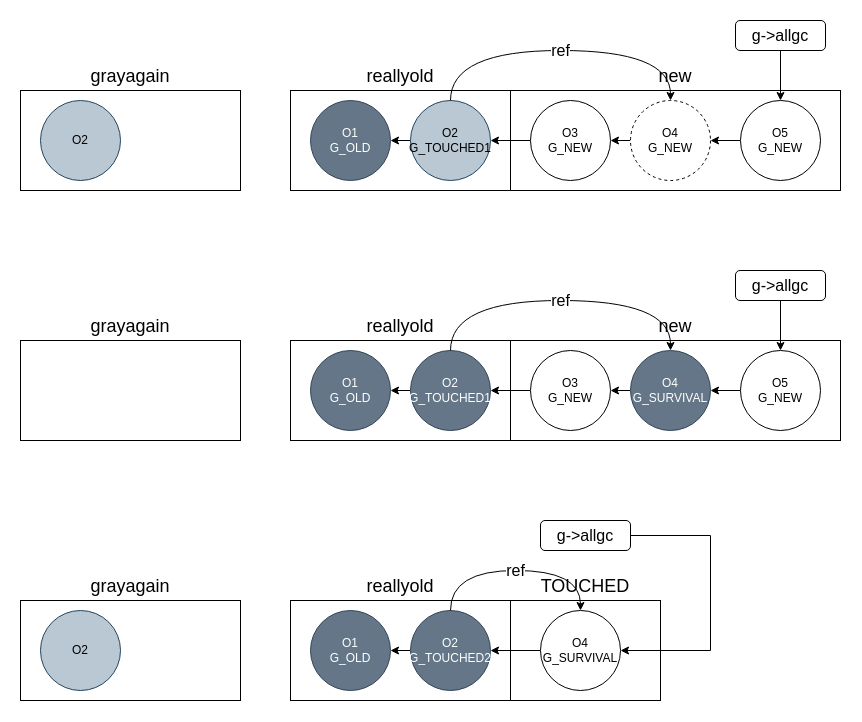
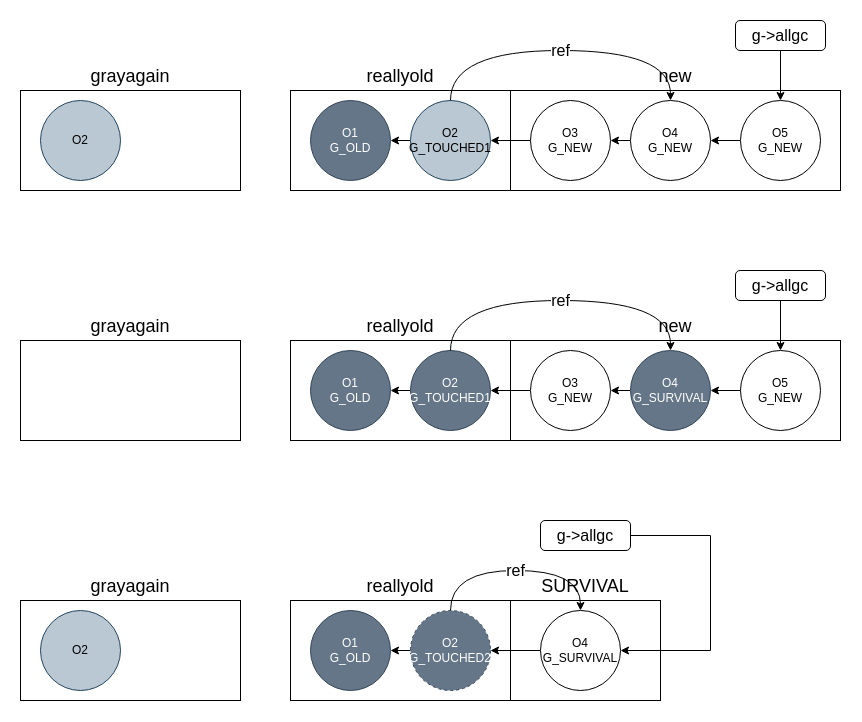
  <mxCell id="0" />
  <mxCell id="1" parent="0" />
  <mxCell id="2" value="&lt;font style=&quot;font-size: 18px;&quot;&gt;reallyold&lt;/font&gt;" style="rounded=0;whiteSpace=wrap;html=1;labelPosition=center;verticalLabelPosition=top;align=center;verticalAlign=bottom;" parent="1" vertex="1"><mxGeometry x="290" y="90" width="220" height="100" as="geometry" /></mxCell>
  <mxCell id="3" value="O1&lt;br&gt;G_OLD" style="ellipse;whiteSpace=wrap;html=1;aspect=fixed;fillColor=#647687;fontColor=#ffffff;strokeColor=#314354;" parent="1" vertex="1"><mxGeometry x="310" y="100" width="80" height="80" as="geometry" /></mxCell>
  <mxCell id="4" style="edgeStyle=orthogonalEdgeStyle;rounded=0;orthogonalLoop=1;jettySize=auto;html=1;exitX=0;exitY=0.5;exitDx=0;exitDy=0;entryX=1;entryY=0.5;entryDx=0;entryDy=0;" parent="1" source="5" target="3" edge="1"><mxGeometry relative="1" as="geometry" /></mxCell>
  <mxCell id="5" value="O2&lt;br&gt;G_TOUCHED1" style="ellipse;whiteSpace=wrap;html=1;aspect=fixed;fillColor=#bac8d3;strokeColor=#23445d;" parent="1" vertex="1"><mxGeometry x="410" y="100" width="80" height="80" as="geometry" /></mxCell>
  <mxCell id="6" value="&lt;font style=&quot;font-size: 16px;&quot;&gt;g-&amp;gt;allgc&lt;/font&gt;" style="rounded=1;whiteSpace=wrap;html=1;" parent="1" vertex="1"><mxGeometry x="735" y="20" width="90" height="30" as="geometry" /></mxCell>
  <mxCell id="7" value="&lt;font style=&quot;font-size: 18px;&quot;&gt;new&lt;/font&gt;" style="rounded=0;whiteSpace=wrap;html=1;labelPosition=center;verticalLabelPosition=top;align=center;verticalAlign=bottom;" vertex="1" parent="1"><mxGeometry x="510" y="90" width="330" height="100" as="geometry" /></mxCell>
  <mxCell id="8" style="edgeStyle=orthogonalEdgeStyle;rounded=0;orthogonalLoop=1;jettySize=auto;html=1;exitX=0;exitY=0.5;exitDx=0;exitDy=0;" edge="1" parent="1" source="9" target="5"><mxGeometry relative="1" as="geometry" /></mxCell>
  <mxCell id="9" value="O3&lt;br&gt;G_NEW" style="ellipse;whiteSpace=wrap;html=1;aspect=fixed;" vertex="1" parent="1"><mxGeometry x="530" y="100" width="80" height="80" as="geometry" /></mxCell>
  <mxCell id="10" style="edgeStyle=orthogonalEdgeStyle;rounded=0;orthogonalLoop=1;jettySize=auto;html=1;exitX=0;exitY=0.5;exitDx=0;exitDy=0;entryX=1;entryY=0.5;entryDx=0;entryDy=0;" edge="1" parent="1" source="11" target="9"><mxGeometry relative="1" as="geometry" /></mxCell>
- <mxCell id="11" value="O4&lt;br&gt;G_NEW" style="ellipse;whiteSpace=wrap;html=1;aspect=fixed;dashed=1;" vertex="1" parent="1"><mxGeometry x="630" y="100" width="80" height="80" as="geometry" /></mxCell>
+ <mxCell id="11" value="O4&lt;br&gt;G_NEW" style="ellipse;whiteSpace=wrap;html=1;aspect=fixed;" vertex="1" parent="1"><mxGeometry x="630" y="100" width="80" height="80" as="geometry" /></mxCell>
  <mxCell id="12" style="edgeStyle=orthogonalEdgeStyle;rounded=0;orthogonalLoop=1;jettySize=auto;html=1;exitX=0;exitY=0.5;exitDx=0;exitDy=0;" edge="1" parent="1" source="13" target="11"><mxGeometry relative="1" as="geometry" /></mxCell>
  <mxCell id="13" value="O5&lt;br&gt;G_NEW" style="ellipse;whiteSpace=wrap;html=1;aspect=fixed;" vertex="1" parent="1"><mxGeometry x="740" y="100" width="80" height="80" as="geometry" /></mxCell>
  <mxCell id="14" style="edgeStyle=orthogonalEdgeStyle;rounded=0;orthogonalLoop=1;jettySize=auto;html=1;exitX=0.5;exitY=1;exitDx=0;exitDy=0;entryX=0.5;entryY=0;entryDx=0;entryDy=0;" edge="1" parent="1" source="6" target="13"><mxGeometry relative="1" as="geometry" /></mxCell>
  <mxCell id="15" value="&lt;font style=&quot;font-size: 18px;&quot;&gt;reallyold&lt;/font&gt;" style="rounded=0;whiteSpace=wrap;html=1;labelPosition=center;verticalLabelPosition=top;align=center;verticalAlign=bottom;" vertex="1" parent="1"><mxGeometry x="290" y="340" width="220" height="100" as="geometry" /></mxCell>
  <mxCell id="16" value="O1&lt;br&gt;G_OLD" style="ellipse;whiteSpace=wrap;html=1;aspect=fixed;fillColor=#647687;fontColor=#ffffff;strokeColor=#314354;" vertex="1" parent="1"><mxGeometry x="310" y="350" width="80" height="80" as="geometry" /></mxCell>
  <mxCell id="17" style="edgeStyle=orthogonalEdgeStyle;rounded=0;orthogonalLoop=1;jettySize=auto;html=1;exitX=0;exitY=0.5;exitDx=0;exitDy=0;entryX=1;entryY=0.5;entryDx=0;entryDy=0;" edge="1" parent="1" source="18" target="16"><mxGeometry relative="1" as="geometry" /></mxCell>
  <mxCell id="18" value="O2&lt;br&gt;G_TOUCHED1" style="ellipse;whiteSpace=wrap;html=1;aspect=fixed;fillColor=#647687;fontColor=#ffffff;strokeColor=#314354;" vertex="1" parent="1"><mxGeometry x="410" y="350" width="80" height="80" as="geometry" /></mxCell>
  <mxCell id="19" value="&lt;font style=&quot;font-size: 16px;&quot;&gt;g-&amp;gt;allgc&lt;/font&gt;" style="rounded=1;whiteSpace=wrap;html=1;" vertex="1" parent="1"><mxGeometry x="735" y="270" width="90" height="30" as="geometry" /></mxCell>
  <mxCell id="20" value="&lt;font style=&quot;font-size: 18px;&quot;&gt;new&lt;/font&gt;" style="rounded=0;whiteSpace=wrap;html=1;labelPosition=center;verticalLabelPosition=top;align=center;verticalAlign=bottom;" vertex="1" parent="1"><mxGeometry x="510" y="340" width="330" height="100" as="geometry" /></mxCell>
  <mxCell id="21" style="edgeStyle=orthogonalEdgeStyle;rounded=0;orthogonalLoop=1;jettySize=auto;html=1;exitX=0;exitY=0.5;exitDx=0;exitDy=0;" edge="1" parent="1" source="22" target="18"><mxGeometry relative="1" as="geometry" /></mxCell>
  <mxCell id="22" value="O3&lt;br&gt;G_NEW" style="ellipse;whiteSpace=wrap;html=1;aspect=fixed;" vertex="1" parent="1"><mxGeometry x="530" y="350" width="80" height="80" as="geometry" /></mxCell>
  <mxCell id="23" style="edgeStyle=orthogonalEdgeStyle;rounded=0;orthogonalLoop=1;jettySize=auto;html=1;exitX=0;exitY=0.5;exitDx=0;exitDy=0;entryX=1;entryY=0.5;entryDx=0;entryDy=0;" edge="1" parent="1" source="24" target="22"><mxGeometry relative="1" as="geometry" /></mxCell>
  <mxCell id="24" value="O4&lt;br&gt;G_SURVIVAL" style="ellipse;whiteSpace=wrap;html=1;aspect=fixed;fillColor=#647687;fontColor=#ffffff;strokeColor=#314354;" vertex="1" parent="1"><mxGeometry x="630" y="350" width="80" height="80" as="geometry" /></mxCell>
  <mxCell id="25" style="edgeStyle=orthogonalEdgeStyle;rounded=0;orthogonalLoop=1;jettySize=auto;html=1;exitX=0;exitY=0.5;exitDx=0;exitDy=0;" edge="1" parent="1" source="26" target="24"><mxGeometry relative="1" as="geometry" /></mxCell>
  <mxCell id="26" value="O5&lt;br&gt;G_NEW" style="ellipse;whiteSpace=wrap;html=1;aspect=fixed;" vertex="1" parent="1"><mxGeometry x="740" y="350" width="80" height="80" as="geometry" /></mxCell>
  <mxCell id="27" style="edgeStyle=orthogonalEdgeStyle;rounded=0;orthogonalLoop=1;jettySize=auto;html=1;exitX=0.5;exitY=1;exitDx=0;exitDy=0;entryX=0.5;entryY=0;entryDx=0;entryDy=0;" edge="1" parent="1" source="19" target="26"><mxGeometry relative="1" as="geometry" /></mxCell>
  <mxCell id="28" value="&lt;font style=&quot;font-size: 18px;&quot;&gt;reallyold&lt;/font&gt;" style="rounded=0;whiteSpace=wrap;html=1;labelPosition=center;verticalLabelPosition=top;align=center;verticalAlign=bottom;" vertex="1" parent="1"><mxGeometry x="290" y="600" width="220" height="100" as="geometry" /></mxCell>
  <mxCell id="29" value="O1&lt;br&gt;G_OLD" style="ellipse;whiteSpace=wrap;html=1;aspect=fixed;fillColor=#647687;fontColor=#ffffff;strokeColor=#314354;" vertex="1" parent="1"><mxGeometry x="310" y="610" width="80" height="80" as="geometry" /></mxCell>
  <mxCell id="30" style="edgeStyle=orthogonalEdgeStyle;rounded=0;orthogonalLoop=1;jettySize=auto;html=1;exitX=0;exitY=0.5;exitDx=0;exitDy=0;entryX=1;entryY=0.5;entryDx=0;entryDy=0;" edge="1" parent="1" source="31" target="29"><mxGeometry relative="1" as="geometry" /></mxCell>
- <mxCell id="31" value="O2&lt;br&gt;G_TOUCHED2" style="ellipse;whiteSpace=wrap;html=1;aspect=fixed;fillColor=#647687;fontColor=#ffffff;strokeColor=#314354;" vertex="1" parent="1"><mxGeometry x="410" y="610" width="80" height="80" as="geometry" /></mxCell>
+ <mxCell id="31" value="O2&lt;br&gt;G_TOUCHED2" style="ellipse;whiteSpace=wrap;html=1;aspect=fixed;fillColor=#647687;fontColor=#ffffff;strokeColor=#314354;dashed=1;" vertex="1" parent="1"><mxGeometry x="410" y="610" width="80" height="80" as="geometry" /></mxCell>
  <mxCell id="32" value="&lt;font style=&quot;font-size: 16px;&quot;&gt;g-&amp;gt;allgc&lt;/font&gt;" style="rounded=1;whiteSpace=wrap;html=1;" vertex="1" parent="1"><mxGeometry x="540" y="520" width="90" height="30" as="geometry" /></mxCell>
- <mxCell id="33" value="&lt;font style=&quot;font-size: 18px;&quot;&gt;TOUCHED&lt;/font&gt;" style="rounded=0;whiteSpace=wrap;html=1;labelPosition=center;verticalLabelPosition=top;align=center;verticalAlign=bottom;" vertex="1" parent="1"><mxGeometry x="510" y="600" width="150" height="100" as="geometry" /></mxCell>
+ <mxCell id="33" value="&lt;font style=&quot;font-size: 18px;&quot;&gt;SURVIVAL&lt;/font&gt;" style="rounded=0;whiteSpace=wrap;html=1;labelPosition=center;verticalLabelPosition=top;align=center;verticalAlign=bottom;" vertex="1" parent="1"><mxGeometry x="510" y="600" width="150" height="100" as="geometry" /></mxCell>
  <mxCell id="34" style="edgeStyle=orthogonalEdgeStyle;rounded=0;orthogonalLoop=1;jettySize=auto;html=1;exitX=0;exitY=0.5;exitDx=0;exitDy=0;entryX=1;entryY=0.5;entryDx=0;entryDy=0;" edge="1" parent="1" source="35" target="31"><mxGeometry relative="1" as="geometry" /></mxCell>
  <mxCell id="35" value="O4&lt;br&gt;G_SURVIVAL" style="ellipse;whiteSpace=wrap;html=1;aspect=fixed;" vertex="1" parent="1"><mxGeometry x="540" y="610" width="80" height="80" as="geometry" /></mxCell>
  <mxCell id="36" style="edgeStyle=orthogonalEdgeStyle;rounded=0;orthogonalLoop=1;jettySize=auto;html=1;exitX=1;exitY=0.5;exitDx=0;exitDy=0;entryX=1;entryY=0.5;entryDx=0;entryDy=0;" edge="1" parent="1" source="32" target="35"><mxGeometry relative="1" as="geometry"><Array as="points"><mxPoint x="710" y="535" /><mxPoint x="710" y="650" /></Array></mxGeometry></mxCell>
  <mxCell id="37" value="&lt;font style=&quot;font-size: 16px;&quot;&gt;ref&lt;/font&gt;" style="edgeStyle=orthogonalEdgeStyle;rounded=0;orthogonalLoop=1;jettySize=auto;html=1;exitX=0.5;exitY=0;exitDx=0;exitDy=0;entryX=0.5;entryY=0;entryDx=0;entryDy=0;curved=1;" edge="1" parent="1" source="31" target="35"><mxGeometry relative="1" as="geometry"><Array as="points"><mxPoint x="450" y="570" /><mxPoint x="580" y="570" /></Array></mxGeometry></mxCell>
  <mxCell id="38" value="&lt;font style=&quot;font-size: 16px;&quot;&gt;ref&lt;/font&gt;" style="edgeStyle=orthogonalEdgeStyle;rounded=0;orthogonalLoop=1;jettySize=auto;html=1;exitX=0.5;exitY=0;exitDx=0;exitDy=0;entryX=0.5;entryY=0;entryDx=0;entryDy=0;curved=1;" edge="1" parent="1" source="18" target="24"><mxGeometry relative="1" as="geometry"><Array as="points"><mxPoint x="450" y="300" /><mxPoint x="670" y="300" /></Array></mxGeometry></mxCell>
  <mxCell id="39" value="&lt;font style=&quot;font-size: 16px;&quot;&gt;ref&lt;/font&gt;" style="edgeStyle=orthogonalEdgeStyle;rounded=0;orthogonalLoop=1;jettySize=auto;html=1;exitX=0.5;exitY=0;exitDx=0;exitDy=0;entryX=0.5;entryY=0;entryDx=0;entryDy=0;curved=1;" edge="1" parent="1" source="5" target="11"><mxGeometry relative="1" as="geometry"><Array as="points"><mxPoint x="450" y="50" /><mxPoint x="670" y="50" /></Array></mxGeometry></mxCell>
  <mxCell id="40" value="&lt;font style=&quot;font-size: 18px;&quot;&gt;grayagain&lt;/font&gt;" style="rounded=0;whiteSpace=wrap;html=1;labelPosition=center;verticalLabelPosition=top;align=center;verticalAlign=bottom;" vertex="1" parent="1"><mxGeometry x="20" y="90" width="220" height="100" as="geometry" /></mxCell>
  <mxCell id="41" value="O2" style="ellipse;whiteSpace=wrap;html=1;aspect=fixed;fillColor=#bac8d3;strokeColor=#23445d;" vertex="1" parent="1"><mxGeometry x="40" y="100" width="80" height="80" as="geometry" /></mxCell>
  <mxCell id="42" value="&lt;font style=&quot;font-size: 18px;&quot;&gt;grayagain&lt;/font&gt;" style="rounded=0;whiteSpace=wrap;html=1;labelPosition=center;verticalLabelPosition=top;align=center;verticalAlign=bottom;" vertex="1" parent="1"><mxGeometry x="20" y="340" width="220" height="100" as="geometry" /></mxCell>
  <mxCell id="43" value="&lt;font style=&quot;font-size: 18px;&quot;&gt;grayagain&lt;/font&gt;" style="rounded=0;whiteSpace=wrap;html=1;labelPosition=center;verticalLabelPosition=top;align=center;verticalAlign=bottom;" vertex="1" parent="1"><mxGeometry x="20" y="600" width="220" height="100" as="geometry" /></mxCell>
  <mxCell id="44" value="O2" style="ellipse;whiteSpace=wrap;html=1;aspect=fixed;fillColor=#bac8d3;strokeColor=#23445d;" vertex="1" parent="1"><mxGeometry x="40" y="610" width="80" height="80" as="geometry" /></mxCell>
